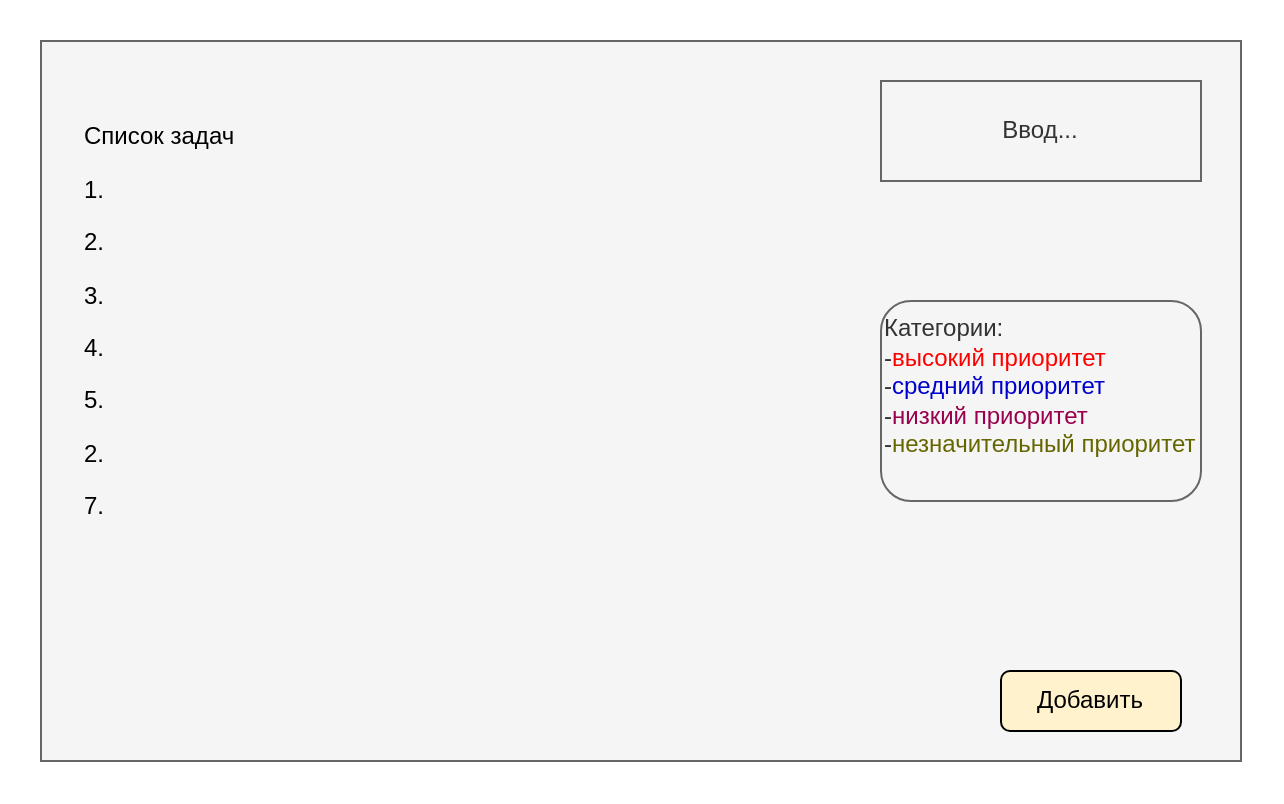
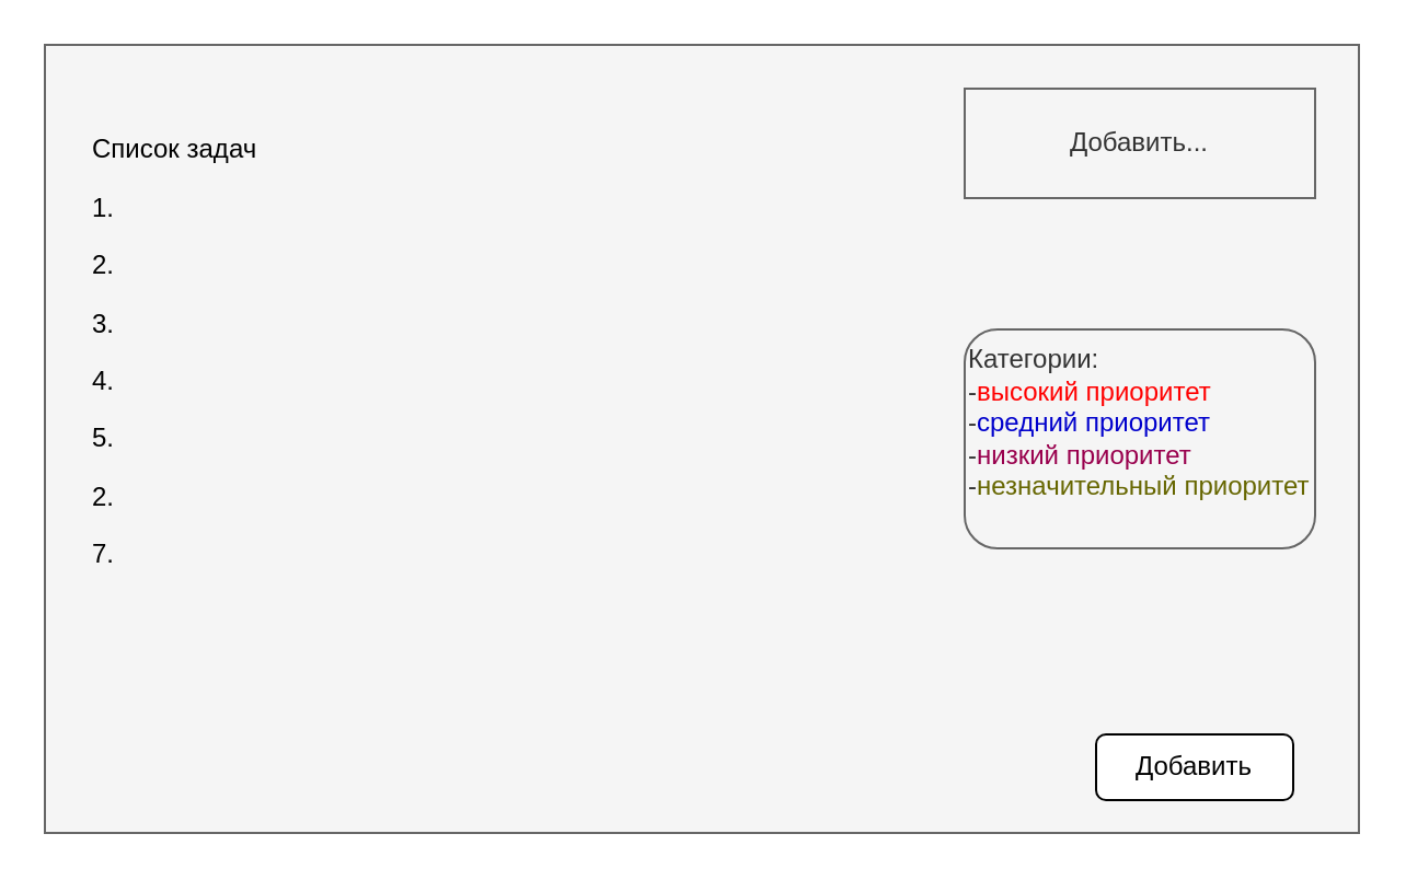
  <mxCell id="0" />
  <mxCell id="1" parent="0" />
  <mxCell id="2" value="" style="rounded=0;whiteSpace=wrap;html=1;fillColor=#f5f5f5;strokeColor=#666666;fontColor=#333333;" vertex="1" parent="1"><mxGeometry x="20" y="20" width="600" height="360" as="geometry" /></mxCell>
  <mxCell id="3" value="&lt;p&gt;Список задач&lt;/p&gt;&lt;p&gt;1.&lt;/p&gt;&lt;p&gt;2.&lt;/p&gt;&lt;p&gt;3.&lt;/p&gt;&lt;p&gt;4.&lt;/p&gt;&lt;p&gt;5.&lt;/p&gt;&lt;p&gt;2.&lt;/p&gt;&lt;p&gt;7.&lt;/p&gt;&lt;p&gt;&lt;br&gt;&lt;/p&gt;&lt;p&gt;&lt;br&gt;&lt;/p&gt;&lt;p&gt;&lt;br&gt;&lt;/p&gt;" style="text;html=1;align=left;verticalAlign=middle;whiteSpace=wrap;rounded=0;" vertex="1" parent="1"><mxGeometry x="40" y="55" width="310" height="290" as="geometry" /></mxCell>
- <mxCell id="4" value="Добавить" style="rounded=1;whiteSpace=wrap;html=1;fillColor=#fff2cc;" vertex="1" parent="1"><mxGeometry x="500" y="335" width="90" height="30" as="geometry" /></mxCell>
+ <mxCell id="4" value="Добавить" style="rounded=1;whiteSpace=wrap;html=1;" vertex="1" parent="1"><mxGeometry x="500" y="335" width="90" height="30" as="geometry" /></mxCell>
  <mxCell id="5" value="Категории:&lt;div&gt;-&lt;font color=&quot;#ff0000&quot;&gt;высокий приоритет&lt;/font&gt;&lt;br&gt;&lt;div&gt;-&lt;font color=&quot;#0000cc&quot;&gt;средний приоритет&lt;/font&gt;&lt;/div&gt;&lt;div&gt;-&lt;font color=&quot;#99004d&quot;&gt;низкий приоритет&lt;/font&gt;&lt;/div&gt;&lt;/div&gt;&lt;div&gt;-&lt;font color=&quot;#666600&quot;&gt;незначительный приоритет&lt;/font&gt;&lt;/div&gt;&lt;div&gt;&lt;br&gt;&lt;/div&gt;" style="rounded=1;whiteSpace=wrap;html=1;align=left;fillColor=#f5f5f5;fontColor=#333333;strokeColor=#666666;" vertex="1" parent="1"><mxGeometry x="440" y="150" width="160" height="100" as="geometry" /></mxCell>
- <mxCell id="6" value="&lt;div&gt;Ввод...&lt;/div&gt;" style="rounded=0;whiteSpace=wrap;html=1;fillColor=#f5f5f5;fontColor=#333333;strokeColor=#666666;" vertex="1" parent="1"><mxGeometry x="440" y="40" width="160" height="50" as="geometry" /></mxCell>
+ <mxCell id="6" value="&lt;div&gt;Добавить...&lt;/div&gt;" style="rounded=0;whiteSpace=wrap;html=1;fillColor=#f5f5f5;fontColor=#333333;strokeColor=#666666;" vertex="1" parent="1"><mxGeometry x="440" y="40" width="160" height="50" as="geometry" /></mxCell>
